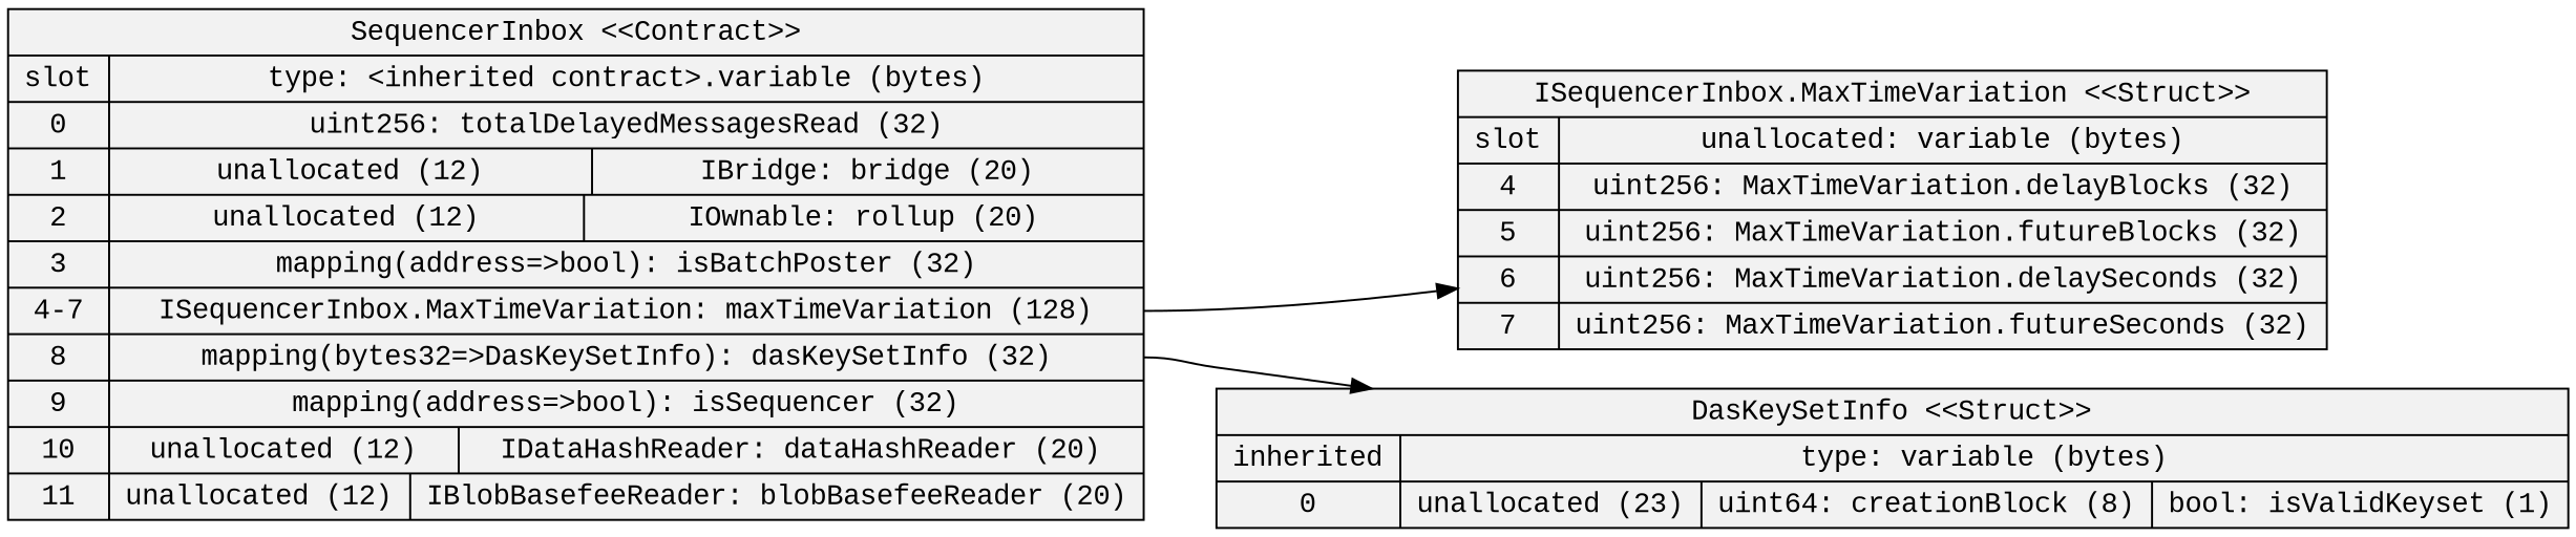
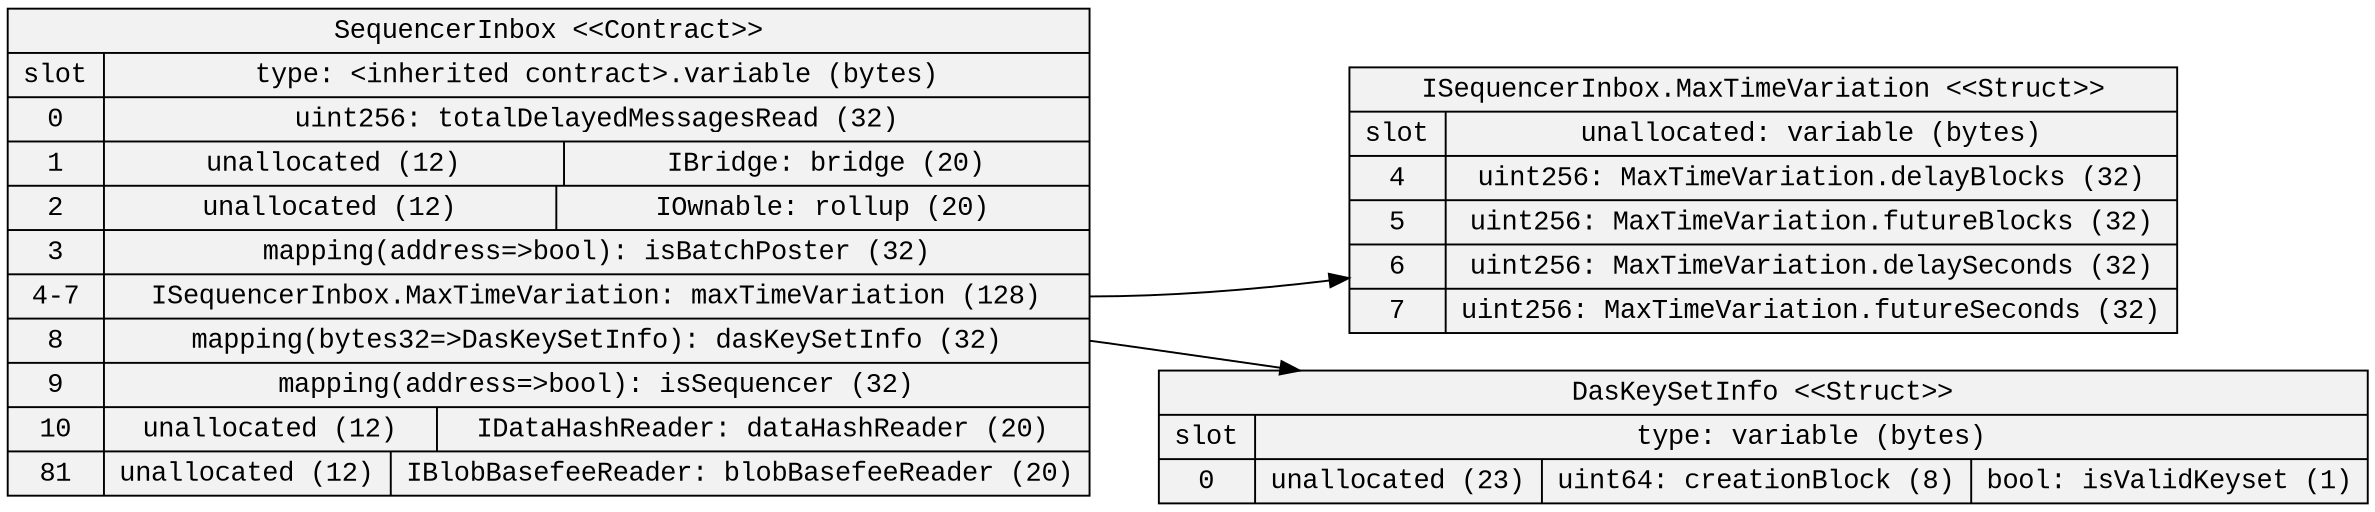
  digraph {
    arrowhead=open
    color=black
    rankdir=LR
    node [fillcolor=gray95 fontname="Courier New" shape=record style=filled]
-   n1 [label="SequencerInbox \<\<Contract\>\>\n | {{ slot| 0 | 1 | 2 | 3 | 4-7 | 8 | 9 | 10 | 11 } | { type: \<inherited contract\>.variable (bytes) | {  uint256: totalDelayedMessagesRead (32) } | {  unallocated (12)  |  IBridge: bridge (20) } | {  unallocated (12)  |  IOwnable: rollup (20) } | {  mapping\(address=\>bool\): isBatchPoster (32) } | { <9> ISequencerInbox.MaxTimeVariation: maxTimeVariation (128) } | { <12> mapping\(bytes32=\>DasKeySetInfo\): dasKeySetInfo (32) } | {  mapping\(address=\>bool\): isSequencer (32) } | {  unallocated (12)  |  IDataHashReader: dataHashReader (20) } | {  unallocated (12)  |  IBlobBasefeeReader: blobBasefeeReader (20) }}}"]
+   n1 [label="SequencerInbox \<\<Contract\>\>\n | {{ slot| 0 | 1 | 2 | 3 | 4-7 | 8 | 9 | 10 | 81 } | { type: \<inherited contract\>.variable (bytes) | {  uint256: totalDelayedMessagesRead (32) } | {  unallocated (12)  |  IBridge: bridge (20) } | {  unallocated (12)  |  IOwnable: rollup (20) } | {  mapping\(address=\>bool\): isBatchPoster (32) } | { <9> ISequencerInbox.MaxTimeVariation: maxTimeVariation (128) } | { <12> mapping\(bytes32=\>DasKeySetInfo\): dasKeySetInfo (32) } | {  mapping\(address=\>bool\): isSequencer (32) } | {  unallocated (12)  |  IDataHashReader: dataHashReader (20) } | {  unallocated (12)  |  IBlobBasefeeReader: blobBasefeeReader (20) }}}"]
    n2 [label="ISequencerInbox.MaxTimeVariation \<\<Struct\>\>\n | {{ slot| 4 | 5 | 6 | 7 } | { unallocated: variable (bytes) | {  uint256: MaxTimeVariation.delayBlocks (32) } | {  uint256: MaxTimeVariation.futureBlocks (32) } | {  uint256: MaxTimeVariation.delaySeconds (32) } | {  uint256: MaxTimeVariation.futureSeconds (32) }}}"]
-   n3 [label="DasKeySetInfo \<\<Struct\>\>\n | {{ inherited| 0 } | { type: variable (bytes) | {  unallocated (23)  |  uint64: creationBlock (8)  |  bool: isValidKeyset (1) }}}"]
+   n3 [label="DasKeySetInfo \<\<Struct\>\>\n | {{ slot| 0 } | { type: variable (bytes) | {  unallocated (23)  |  uint64: creationBlock (8)  |  bool: isValidKeyset (1) }}}"]
    n1 -> n2 [tailport=9]
    n1 -> n3 [tailport=12]
  }
